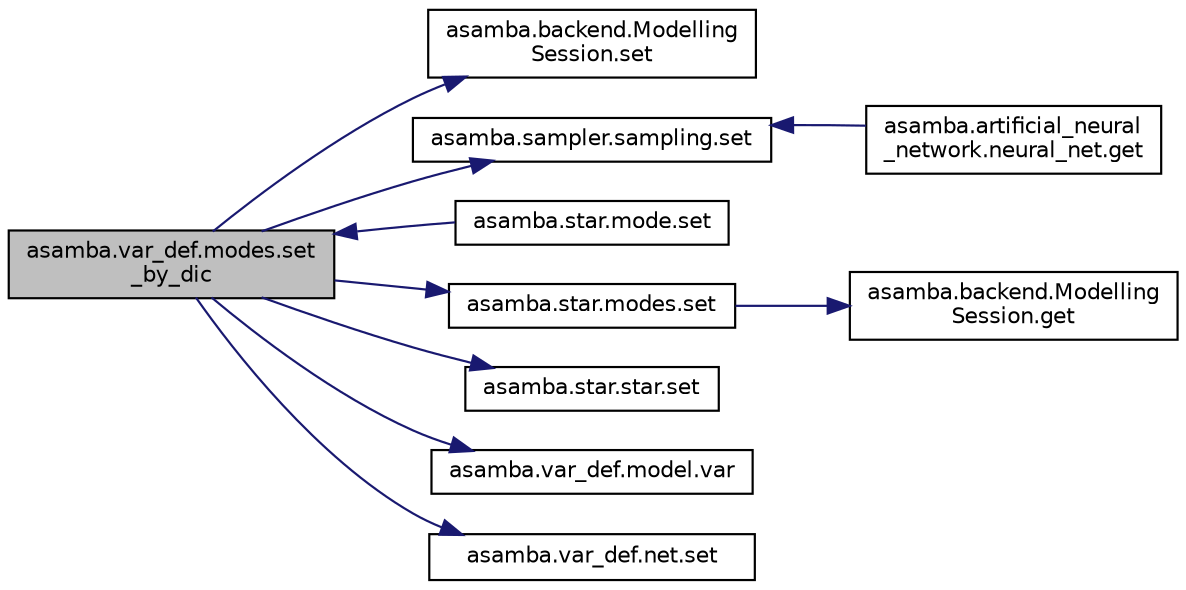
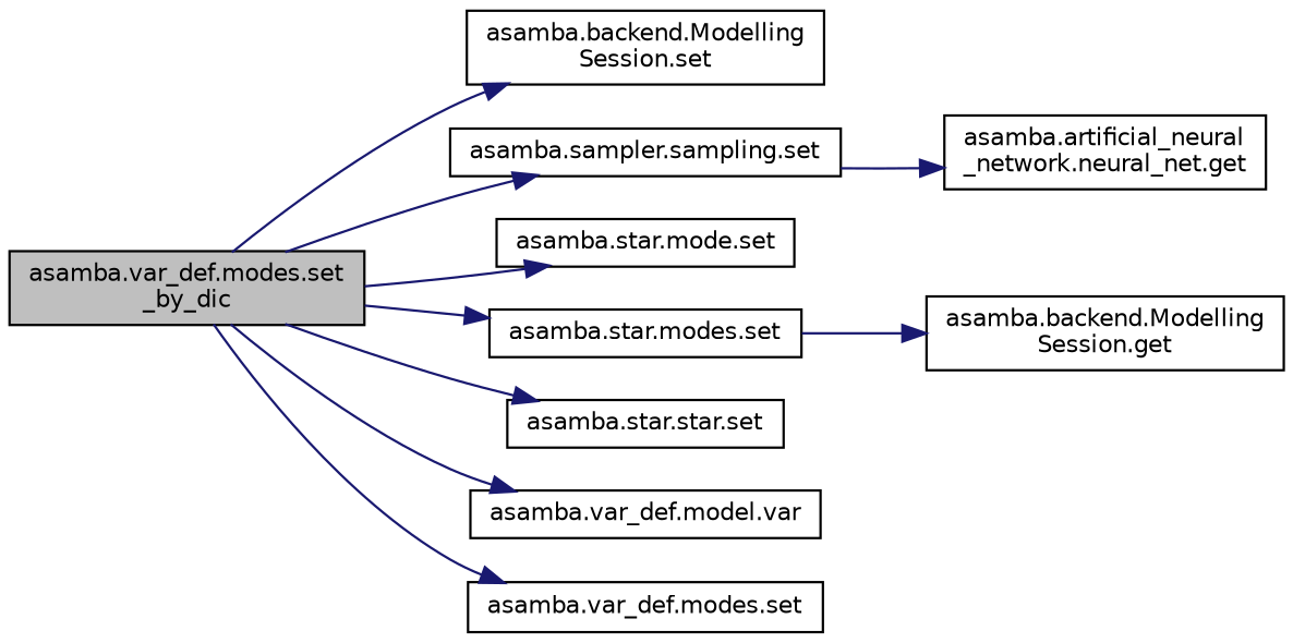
  digraph {
    rankdir=LR
    node [color=black fillcolor=white fontname=Helvetica fontsize=10 shape=record style=filled]
    edge [color=midnightblue fontname=Helvetica fontsize=10 labelfontname=Helvetica labelfontsize=10 style=solid]
    n1 [fillcolor=grey75 fontcolor=black height=0.2 label="asamba.var_def.modes.set\l_by_dic" width=0.4]
    n2 [height=0.2 label="asamba.backend.Modelling\lSession.set" width=0.4]
    n3 [height=0.2 label="asamba.sampler.sampling.set" width=0.4]
    n4 [height=0.2 label="asamba.star.mode.set" width=0.4]
    n5 [height=0.2 label="asamba.star.modes.set" width=0.4]
    n6 [height=0.2 label="asamba.star.star.set" width=0.4]
    n7 [height=0.2 label="asamba.var_def.model.var" width=0.4]
-   n8 [height=0.2 label="asamba.var_def.net.set" width=0.4]
+   n8 [height=0.2 label="asamba.var_def.modes.set" width=0.4]
    n9 [height=0.2 label="asamba.artificial_neural\l_network.neural_net.get" width=0.4]
    n10 [height=0.2 label="asamba.backend.Modelling\lSession.get" width=0.4]
    n1 -> n2
    n1 -> n3
-   n4 -> n1
+   n1 -> n4
    n1 -> n5
    n1 -> n6
    n1 -> n7
    n1 -> n8
-   n9 -> n3
+   n3 -> n9
    n5 -> n10
  }
